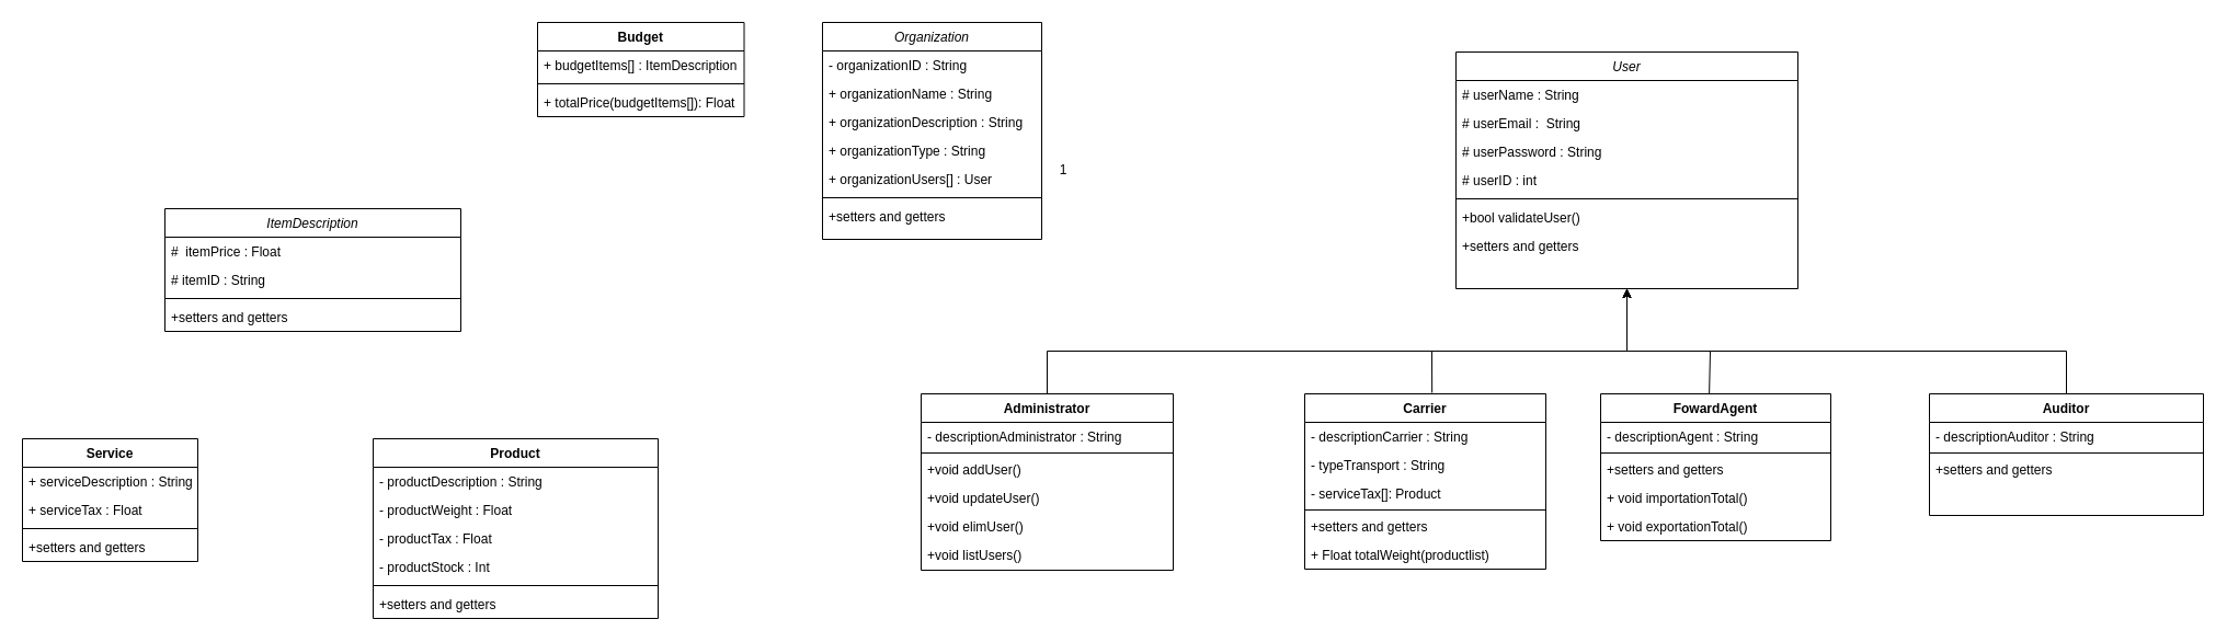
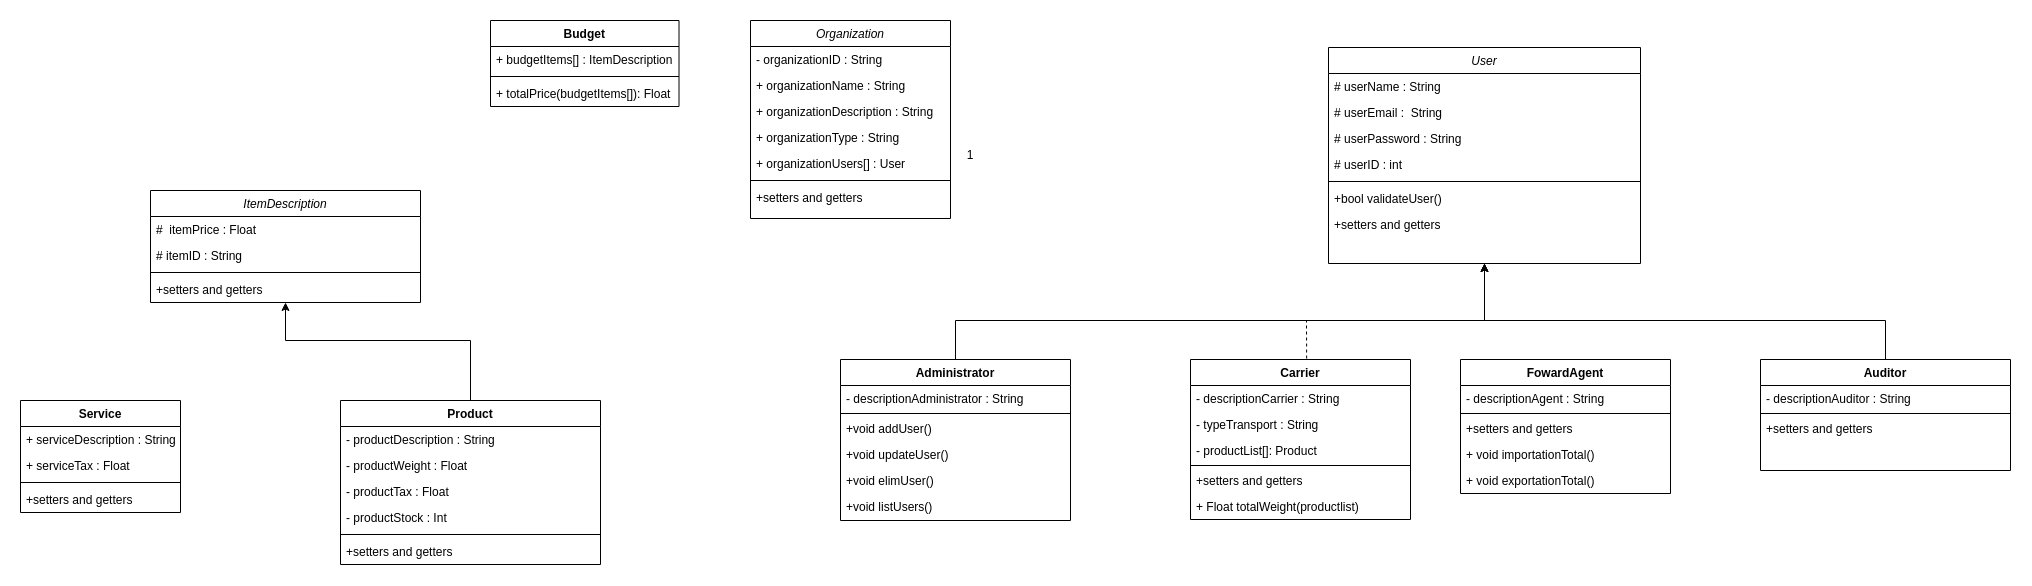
  <mxCell id="0" />
  <mxCell id="1" parent="0" />
  <mxCell id="2" value="Organization" style="swimlane;fontStyle=2;align=center;verticalAlign=top;childLayout=stackLayout;horizontal=1;startSize=26;horizontalStack=0;resizeParent=1;resizeLast=0;collapsible=1;marginBottom=0;rounded=0;shadow=0;strokeWidth=1;" parent="1" vertex="1"><mxGeometry x="750" y="20" width="200" height="198" as="geometry"><mxRectangle x="230" y="140" width="160" height="26" as="alternateBounds" /></mxGeometry></mxCell>
  <mxCell id="3" value="- organizationID : String" style="text;align=left;verticalAlign=top;spacingLeft=4;spacingRight=4;overflow=hidden;rotatable=0;points=[[0,0.5],[1,0.5]];portConstraint=eastwest;" parent="2" vertex="1"><mxGeometry y="26" width="200" height="26" as="geometry" /></mxCell>
  <mxCell id="4" value="+ organizationName : String" style="text;align=left;verticalAlign=top;spacingLeft=4;spacingRight=4;overflow=hidden;rotatable=0;points=[[0,0.5],[1,0.5]];portConstraint=eastwest;rounded=0;shadow=0;html=0;" parent="2" vertex="1"><mxGeometry y="52" width="200" height="26" as="geometry" /></mxCell>
  <mxCell id="5" value="+ organizationDescription : String" style="text;align=left;verticalAlign=top;spacingLeft=4;spacingRight=4;overflow=hidden;rotatable=0;points=[[0,0.5],[1,0.5]];portConstraint=eastwest;rounded=0;shadow=0;html=0;" parent="2" vertex="1"><mxGeometry y="78" width="200" height="26" as="geometry" /></mxCell>
  <mxCell id="6" value="+ organizationType : String" style="text;align=left;verticalAlign=top;spacingLeft=4;spacingRight=4;overflow=hidden;rotatable=0;points=[[0,0.5],[1,0.5]];portConstraint=eastwest;rounded=0;shadow=0;html=0;" parent="2" vertex="1"><mxGeometry y="104" width="200" height="26" as="geometry" /></mxCell>
  <mxCell id="7" value="+ organizationUsers[] : User" style="text;align=left;verticalAlign=top;spacingLeft=4;spacingRight=4;overflow=hidden;rotatable=0;points=[[0,0.5],[1,0.5]];portConstraint=eastwest;rounded=0;shadow=0;html=0;" parent="2" vertex="1"><mxGeometry y="130" width="200" height="26" as="geometry" /></mxCell>
  <mxCell id="8" value="" style="line;html=1;strokeWidth=1;align=left;verticalAlign=middle;spacingTop=-1;spacingLeft=3;spacingRight=3;rotatable=0;labelPosition=right;points=[];portConstraint=eastwest;" parent="2" vertex="1"><mxGeometry y="156" width="200" height="8" as="geometry" /></mxCell>
  <mxCell id="9" value="+setters and getters" style="text;align=left;verticalAlign=top;spacingLeft=4;spacingRight=4;overflow=hidden;rotatable=0;points=[[0,0.5],[1,0.5]];portConstraint=eastwest;" parent="2" vertex="1"><mxGeometry y="164" width="200" height="26" as="geometry" /></mxCell>
  <mxCell id="10" value="Administrator" style="swimlane;fontStyle=1;align=center;verticalAlign=top;childLayout=stackLayout;horizontal=1;startSize=26;horizontalStack=0;resizeParent=1;resizeLast=0;collapsible=1;marginBottom=0;rounded=0;shadow=0;strokeWidth=1;" parent="1" vertex="1"><mxGeometry x="840" y="359" width="230" height="161" as="geometry"><mxRectangle x="340" y="380" width="170" height="26" as="alternateBounds" /></mxGeometry></mxCell>
  <mxCell id="11" value="- descriptionAdministrator : String " style="text;strokeColor=none;fillColor=none;align=left;verticalAlign=top;spacingLeft=4;spacingRight=4;overflow=hidden;rotatable=0;points=[[0,0.5],[1,0.5]];portConstraint=eastwest;" parent="10" vertex="1"><mxGeometry y="26" width="230" height="26" as="geometry" /></mxCell>
  <mxCell id="12" value="" style="line;html=1;strokeWidth=1;align=left;verticalAlign=middle;spacingTop=-1;spacingLeft=3;spacingRight=3;rotatable=0;labelPosition=right;points=[];portConstraint=eastwest;" parent="10" vertex="1"><mxGeometry y="52" width="230" height="4" as="geometry" /></mxCell>
  <mxCell id="13" value="+void addUser()&#10;" style="text;align=left;verticalAlign=top;spacingLeft=4;spacingRight=4;overflow=hidden;rotatable=0;points=[[0,0.5],[1,0.5]];portConstraint=eastwest;" parent="10" vertex="1"><mxGeometry y="56" width="230" height="26" as="geometry" /></mxCell>
  <mxCell id="14" value="+void updateUser()&#10;" style="text;align=left;verticalAlign=top;spacingLeft=4;spacingRight=4;overflow=hidden;rotatable=0;points=[[0,0.5],[1,0.5]];portConstraint=eastwest;" parent="10" vertex="1"><mxGeometry y="82" width="230" height="26" as="geometry" /></mxCell>
  <mxCell id="15" value="+void elimUser()" style="text;align=left;verticalAlign=top;spacingLeft=4;spacingRight=4;overflow=hidden;rotatable=0;points=[[0,0.5],[1,0.5]];portConstraint=eastwest;" parent="10" vertex="1"><mxGeometry y="108" width="230" height="26" as="geometry" /></mxCell>
  <mxCell id="16" value="+void listUsers()" style="text;align=left;verticalAlign=top;spacingLeft=4;spacingRight=4;overflow=hidden;rotatable=0;points=[[0,0.5],[1,0.5]];portConstraint=eastwest;" parent="10" vertex="1"><mxGeometry y="134" width="230" height="26" as="geometry" /></mxCell>
  <mxCell id="17" value="User" style="swimlane;fontStyle=2;align=center;verticalAlign=top;childLayout=stackLayout;horizontal=1;startSize=26;horizontalStack=0;resizeParent=1;resizeLast=0;collapsible=1;marginBottom=0;rounded=0;shadow=0;strokeWidth=1;" parent="1" vertex="1"><mxGeometry x="1328" y="47" width="312" height="216" as="geometry"><mxRectangle x="550" y="140" width="160" height="26" as="alternateBounds" /></mxGeometry></mxCell>
  <mxCell id="18" value="# userName : String " style="text;align=left;verticalAlign=top;spacingLeft=4;spacingRight=4;overflow=hidden;rotatable=0;points=[[0,0.5],[1,0.5]];portConstraint=eastwest;" parent="17" vertex="1"><mxGeometry y="26" width="312" height="26" as="geometry" /></mxCell>
  <mxCell id="19" value="# userEmail :  String " style="text;align=left;verticalAlign=top;spacingLeft=4;spacingRight=4;overflow=hidden;rotatable=0;points=[[0,0.5],[1,0.5]];portConstraint=eastwest;rounded=0;shadow=0;html=0;" parent="17" vertex="1"><mxGeometry y="52" width="312" height="26" as="geometry" /></mxCell>
  <mxCell id="20" value=" # userPassword : String  &#10;" style="text;align=left;verticalAlign=top;spacingLeft=4;spacingRight=4;overflow=hidden;rotatable=0;points=[[0,0.5],[1,0.5]];portConstraint=eastwest;rounded=0;shadow=0;html=0;" parent="17" vertex="1"><mxGeometry y="78" width="312" height="26" as="geometry" /></mxCell>
  <mxCell id="21" value=" # userID : int&#10;" style="text;align=left;verticalAlign=top;spacingLeft=4;spacingRight=4;overflow=hidden;rotatable=0;points=[[0,0.5],[1,0.5]];portConstraint=eastwest;rounded=0;shadow=0;html=0;" parent="17" vertex="1"><mxGeometry y="104" width="312" height="26" as="geometry" /></mxCell>
  <mxCell id="22" value="" style="line;html=1;strokeWidth=1;align=left;verticalAlign=middle;spacingTop=-1;spacingLeft=3;spacingRight=3;rotatable=0;labelPosition=right;points=[];portConstraint=eastwest;" parent="17" vertex="1"><mxGeometry y="130" width="312" height="8" as="geometry" /></mxCell>
  <mxCell id="23" value="+bool validateUser()&#10;" style="text;align=left;verticalAlign=top;spacingLeft=4;spacingRight=4;overflow=hidden;rotatable=0;points=[[0,0.5],[1,0.5]];portConstraint=eastwest;" parent="17" vertex="1"><mxGeometry y="138" width="312" height="26" as="geometry" /></mxCell>
  <mxCell id="24" value="+setters and getters" style="text;align=left;verticalAlign=top;spacingLeft=4;spacingRight=4;overflow=hidden;rotatable=0;points=[[0,0.5],[1,0.5]];portConstraint=eastwest;" parent="17" vertex="1"><mxGeometry y="164" width="312" height="26" as="geometry" /></mxCell>
  <mxCell id="25" value="Service" style="swimlane;fontStyle=1;align=center;verticalAlign=top;childLayout=stackLayout;horizontal=1;startSize=26;horizontalStack=0;resizeParent=1;resizeParentMax=0;resizeLast=0;collapsible=1;marginBottom=0;" parent="1" vertex="1"><mxGeometry x="20" y="400" width="160" height="112" as="geometry" /></mxCell>
  <mxCell id="26" value="+ serviceDescription : String" style="text;strokeColor=none;fillColor=none;align=left;verticalAlign=top;spacingLeft=4;spacingRight=4;overflow=hidden;rotatable=0;points=[[0,0.5],[1,0.5]];portConstraint=eastwest;" parent="25" vertex="1"><mxGeometry y="26" width="160" height="26" as="geometry" /></mxCell>
  <mxCell id="27" value="+ serviceTax : Float" style="text;strokeColor=none;fillColor=none;align=left;verticalAlign=top;spacingLeft=4;spacingRight=4;overflow=hidden;rotatable=0;points=[[0,0.5],[1,0.5]];portConstraint=eastwest;" parent="25" vertex="1"><mxGeometry y="52" width="160" height="26" as="geometry" /></mxCell>
  <mxCell id="28" value="" style="line;strokeWidth=1;fillColor=none;align=left;verticalAlign=middle;spacingTop=-1;spacingLeft=3;spacingRight=3;rotatable=0;labelPosition=right;points=[];portConstraint=eastwest;" parent="25" vertex="1"><mxGeometry y="78" width="160" height="8" as="geometry" /></mxCell>
  <mxCell id="29" value="+setters and getters" style="text;align=left;verticalAlign=top;spacingLeft=4;spacingRight=4;overflow=hidden;rotatable=0;points=[[0,0.5],[1,0.5]];portConstraint=eastwest;" parent="25" vertex="1"><mxGeometry y="86" width="160" height="26" as="geometry" /></mxCell>
  <mxCell id="30" value="Product" style="swimlane;fontStyle=1;align=center;verticalAlign=top;childLayout=stackLayout;horizontal=1;startSize=26;horizontalStack=0;resizeParent=1;resizeParentMax=0;resizeLast=0;collapsible=1;marginBottom=0;" parent="1" vertex="1"><mxGeometry x="340" y="400" width="260" height="164" as="geometry" /></mxCell>
  <mxCell id="31" value="- productDescription : String &#10;" style="text;strokeColor=none;fillColor=none;align=left;verticalAlign=top;spacingLeft=4;spacingRight=4;overflow=hidden;rotatable=0;points=[[0,0.5],[1,0.5]];portConstraint=eastwest;" parent="30" vertex="1"><mxGeometry y="26" width="260" height="26" as="geometry" /></mxCell>
  <mxCell id="32" value="- productWeight : Float&#10;" style="text;strokeColor=none;fillColor=none;align=left;verticalAlign=top;spacingLeft=4;spacingRight=4;overflow=hidden;rotatable=0;points=[[0,0.5],[1,0.5]];portConstraint=eastwest;" parent="30" vertex="1"><mxGeometry y="52" width="260" height="26" as="geometry" /></mxCell>
  <mxCell id="33" value="- productTax : Float&#10;" style="text;strokeColor=none;fillColor=none;align=left;verticalAlign=top;spacingLeft=4;spacingRight=4;overflow=hidden;rotatable=0;points=[[0,0.5],[1,0.5]];portConstraint=eastwest;" parent="30" vertex="1"><mxGeometry y="78" width="260" height="26" as="geometry" /></mxCell>
  <mxCell id="34" value="- productStock : Int&#10;" style="text;strokeColor=none;fillColor=none;align=left;verticalAlign=top;spacingLeft=4;spacingRight=4;overflow=hidden;rotatable=0;points=[[0,0.5],[1,0.5]];portConstraint=eastwest;" parent="30" vertex="1"><mxGeometry y="104" width="260" height="26" as="geometry" /></mxCell>
  <mxCell id="35" value="" style="line;strokeWidth=1;fillColor=none;align=left;verticalAlign=middle;spacingTop=-1;spacingLeft=3;spacingRight=3;rotatable=0;labelPosition=right;points=[];portConstraint=eastwest;" parent="30" vertex="1"><mxGeometry y="130" width="260" height="8" as="geometry" /></mxCell>
  <mxCell id="36" value="+setters and getters" style="text;align=left;verticalAlign=top;spacingLeft=4;spacingRight=4;overflow=hidden;rotatable=0;points=[[0,0.5],[1,0.5]];portConstraint=eastwest;" parent="30" vertex="1"><mxGeometry y="138" width="260" height="26" as="geometry" /></mxCell>
  <mxCell id="37" value="ItemDescription" style="swimlane;fontStyle=2;align=center;verticalAlign=top;childLayout=stackLayout;horizontal=1;startSize=26;horizontalStack=0;resizeParent=1;resizeParentMax=0;resizeLast=0;collapsible=1;marginBottom=0;" parent="1" vertex="1"><mxGeometry x="150" y="190" width="270" height="112" as="geometry" /></mxCell>
  <mxCell id="38" value="#  itemPrice : Float&#10;" style="text;strokeColor=none;fillColor=none;align=left;verticalAlign=top;spacingLeft=4;spacingRight=4;overflow=hidden;rotatable=0;points=[[0,0.5],[1,0.5]];portConstraint=eastwest;" parent="37" vertex="1"><mxGeometry y="26" width="270" height="26" as="geometry" /></mxCell>
  <mxCell id="39" value="# itemID : String" style="text;strokeColor=none;fillColor=none;align=left;verticalAlign=top;spacingLeft=4;spacingRight=4;overflow=hidden;rotatable=0;points=[[0,0.5],[1,0.5]];portConstraint=eastwest;" parent="37" vertex="1"><mxGeometry y="52" width="270" height="26" as="geometry" /></mxCell>
  <mxCell id="40" value="" style="line;strokeWidth=1;fillColor=none;align=left;verticalAlign=middle;spacingTop=-1;spacingLeft=3;spacingRight=3;rotatable=0;labelPosition=right;points=[];portConstraint=eastwest;" parent="37" vertex="1"><mxGeometry y="78" width="270" height="8" as="geometry" /></mxCell>
  <mxCell id="41" value="+setters and getters" style="text;align=left;verticalAlign=top;spacingLeft=4;spacingRight=4;overflow=hidden;rotatable=0;points=[[0,0.5],[1,0.5]];portConstraint=eastwest;" parent="37" vertex="1"><mxGeometry y="86" width="270" height="26" as="geometry" /></mxCell>
  <mxCell id="42" value="Carrier" style="swimlane;fontStyle=1;align=center;verticalAlign=top;childLayout=stackLayout;horizontal=1;startSize=26;horizontalStack=0;resizeParent=1;resizeLast=0;collapsible=1;marginBottom=0;rounded=0;shadow=0;strokeWidth=1;" parent="1" vertex="1"><mxGeometry x="1190" y="359" width="220" height="160" as="geometry"><mxRectangle x="340" y="380" width="170" height="26" as="alternateBounds" /></mxGeometry></mxCell>
  <mxCell id="43" value="- descriptionCarrier : String " style="text;strokeColor=none;fillColor=none;align=left;verticalAlign=top;spacingLeft=4;spacingRight=4;overflow=hidden;rotatable=0;points=[[0,0.5],[1,0.5]];portConstraint=eastwest;" parent="42" vertex="1"><mxGeometry y="26" width="220" height="26" as="geometry" /></mxCell>
  <mxCell id="44" value="- typeTransport : String " style="text;strokeColor=none;fillColor=none;align=left;verticalAlign=top;spacingLeft=4;spacingRight=4;overflow=hidden;rotatable=0;points=[[0,0.5],[1,0.5]];portConstraint=eastwest;" parent="42" vertex="1"><mxGeometry y="52" width="220" height="26" as="geometry" /></mxCell>
- <mxCell id="45" value="- serviceTax[]: Product " style="text;strokeColor=none;fillColor=none;align=left;verticalAlign=top;spacingLeft=4;spacingRight=4;overflow=hidden;rotatable=0;points=[[0,0.5],[1,0.5]];portConstraint=eastwest;" parent="42" vertex="1"><mxGeometry y="78" width="220" height="26" as="geometry" /></mxCell>
+ <mxCell id="45" value="- productList[]: Product " style="text;strokeColor=none;fillColor=none;align=left;verticalAlign=top;spacingLeft=4;spacingRight=4;overflow=hidden;rotatable=0;points=[[0,0.5],[1,0.5]];portConstraint=eastwest;" parent="42" vertex="1"><mxGeometry y="78" width="220" height="26" as="geometry" /></mxCell>
  <mxCell id="46" value="" style="line;html=1;strokeWidth=1;align=left;verticalAlign=middle;spacingTop=-1;spacingLeft=3;spacingRight=3;rotatable=0;labelPosition=right;points=[];portConstraint=eastwest;" parent="42" vertex="1"><mxGeometry y="104" width="220" height="4" as="geometry" /></mxCell>
  <mxCell id="47" value="+setters and getters" style="text;align=left;verticalAlign=top;spacingLeft=4;spacingRight=4;overflow=hidden;rotatable=0;points=[[0,0.5],[1,0.5]];portConstraint=eastwest;" parent="42" vertex="1"><mxGeometry y="108" width="220" height="26" as="geometry" /></mxCell>
  <mxCell id="48" value="+ Float totalWeight(productlist)&#10;" style="text;align=left;verticalAlign=top;spacingLeft=4;spacingRight=4;overflow=hidden;rotatable=0;points=[[0,0.5],[1,0.5]];portConstraint=eastwest;" parent="42" vertex="1"><mxGeometry y="134" width="220" height="26" as="geometry" /></mxCell>
  <mxCell id="49" value="FowardAgent" style="swimlane;fontStyle=1;align=center;verticalAlign=top;childLayout=stackLayout;horizontal=1;startSize=26;horizontalStack=0;resizeParent=1;resizeLast=0;collapsible=1;marginBottom=0;rounded=0;shadow=0;strokeWidth=1;" parent="1" vertex="1"><mxGeometry x="1460" y="359" width="210" height="134" as="geometry"><mxRectangle x="340" y="380" width="170" height="26" as="alternateBounds" /></mxGeometry></mxCell>
  <mxCell id="50" value="- descriptionAgent : String " style="text;strokeColor=none;fillColor=none;align=left;verticalAlign=top;spacingLeft=4;spacingRight=4;overflow=hidden;rotatable=0;points=[[0,0.5],[1,0.5]];portConstraint=eastwest;" parent="49" vertex="1"><mxGeometry y="26" width="210" height="26" as="geometry" /></mxCell>
  <mxCell id="51" value="" style="line;html=1;strokeWidth=1;align=left;verticalAlign=middle;spacingTop=-1;spacingLeft=3;spacingRight=3;rotatable=0;labelPosition=right;points=[];portConstraint=eastwest;" parent="49" vertex="1"><mxGeometry y="52" width="210" height="4" as="geometry" /></mxCell>
  <mxCell id="52" value="+setters and getters" style="text;align=left;verticalAlign=top;spacingLeft=4;spacingRight=4;overflow=hidden;rotatable=0;points=[[0,0.5],[1,0.5]];portConstraint=eastwest;" parent="49" vertex="1"><mxGeometry y="56" width="210" height="26" as="geometry" /></mxCell>
  <mxCell id="53" value="+ void importationTotal()&#10;" style="text;align=left;verticalAlign=top;spacingLeft=4;spacingRight=4;overflow=hidden;rotatable=0;points=[[0,0.5],[1,0.5]];portConstraint=eastwest;" parent="49" vertex="1"><mxGeometry y="82" width="210" height="26" as="geometry" /></mxCell>
  <mxCell id="54" value="+ void exportationTotal()&#10;" style="text;align=left;verticalAlign=top;spacingLeft=4;spacingRight=4;overflow=hidden;rotatable=0;points=[[0,0.5],[1,0.5]];portConstraint=eastwest;" parent="49" vertex="1"><mxGeometry y="108" width="210" height="26" as="geometry" /></mxCell>
  <mxCell id="55" value="Auditor" style="swimlane;fontStyle=1;align=center;verticalAlign=top;childLayout=stackLayout;horizontal=1;startSize=26;horizontalStack=0;resizeParent=1;resizeLast=0;collapsible=1;marginBottom=0;rounded=0;shadow=0;strokeWidth=1;" parent="1" vertex="1"><mxGeometry x="1760" y="359" width="250" height="111" as="geometry"><mxRectangle x="340" y="380" width="170" height="26" as="alternateBounds" /></mxGeometry></mxCell>
  <mxCell id="56" value="- descriptionAuditor : String " style="text;strokeColor=none;fillColor=none;align=left;verticalAlign=top;spacingLeft=4;spacingRight=4;overflow=hidden;rotatable=0;points=[[0,0.5],[1,0.5]];portConstraint=eastwest;" parent="55" vertex="1"><mxGeometry y="26" width="250" height="26" as="geometry" /></mxCell>
  <mxCell id="57" value="" style="line;html=1;strokeWidth=1;align=left;verticalAlign=middle;spacingTop=-1;spacingLeft=3;spacingRight=3;rotatable=0;labelPosition=right;points=[];portConstraint=eastwest;" parent="55" vertex="1"><mxGeometry y="52" width="250" height="4" as="geometry" /></mxCell>
  <mxCell id="58" value="+setters and getters" style="text;align=left;verticalAlign=top;spacingLeft=4;spacingRight=4;overflow=hidden;rotatable=0;points=[[0,0.5],[1,0.5]];portConstraint=eastwest;" parent="55" vertex="1"><mxGeometry y="56" width="250" height="26" as="geometry" /></mxCell>
  <mxCell id="59" value="" style="endArrow=classic;html=1;rounded=0;exitX=0.5;exitY=0;exitDx=0;exitDy=0;entryX=0.5;entryY=1;entryDx=0;entryDy=0;" parent="1" source="10" target="17" edge="1"><mxGeometry width="50" height="50" relative="1" as="geometry"><mxPoint x="1010" y="276" as="sourcePoint" /><mxPoint x="1140" y="270" as="targetPoint" /><Array as="points"><mxPoint x="955" y="320" /><mxPoint x="1484" y="320" /></Array></mxGeometry></mxCell>
- <mxCell id="60" value="" style="endArrow=classic;html=1;rounded=0;exitX=0.528;exitY=-0.006;exitDx=0;exitDy=0;exitPerimeter=0;entryX=0.5;entryY=1;entryDx=0;entryDy=0;" parent="1" source="42" target="17" edge="1"><mxGeometry width="50" height="50" relative="1" as="geometry"><mxPoint x="1300" y="350" as="sourcePoint" /><mxPoint x="1440" y="320" as="targetPoint" /><Array as="points"><mxPoint x="1306" y="320" /><mxPoint x="1484" y="320" /></Array></mxGeometry></mxCell>
- <mxCell id="61" value="" style="endArrow=classic;html=1;rounded=0;exitX=0.472;exitY=-0.003;exitDx=0;exitDy=0;exitPerimeter=0;entryX=0.5;entryY=1;entryDx=0;entryDy=0;" parent="1" source="49" target="17" edge="1"><mxGeometry width="50" height="50" relative="1" as="geometry"><mxPoint x="1510" y="350" as="sourcePoint" /><mxPoint x="1440" y="320" as="targetPoint" /><Array as="points"><mxPoint x="1560" y="320" /><mxPoint x="1484" y="320" /></Array></mxGeometry></mxCell>
+ <mxCell id="60" value="" style="endArrow=classic;html=1;rounded=0;exitX=0.528;exitY=-0.006;exitDx=0;exitDy=0;exitPerimeter=0;entryX=0.5;entryY=1;entryDx=0;entryDy=0;dashed=1;" parent="1" source="42" target="17" edge="1"><mxGeometry width="50" height="50" relative="1" as="geometry"><mxPoint x="1300" y="350" as="sourcePoint" /><mxPoint x="1440" y="320" as="targetPoint" /><Array as="points"><mxPoint x="1306" y="320" /><mxPoint x="1484" y="320" /></Array></mxGeometry></mxCell>
  <mxCell id="62" value="" style="endArrow=classic;html=1;rounded=0;exitX=0.5;exitY=0;exitDx=0;exitDy=0;entryX=0.5;entryY=1;entryDx=0;entryDy=0;" parent="1" source="55" target="17" edge="1"><mxGeometry width="50" height="50" relative="1" as="geometry"><mxPoint x="1630" y="370" as="sourcePoint" /><mxPoint x="1730" y="290" as="targetPoint" /><Array as="points"><mxPoint x="1885" y="320" /><mxPoint x="1484" y="320" /></Array></mxGeometry></mxCell>
+ <mxCell id="63" value="" style="endArrow=classic;html=1;rounded=0;exitX=0.5;exitY=0;exitDx=0;exitDy=0;entryX=0.5;entryY=1;entryDx=0;entryDy=0;" parent="1" source="30" target="37" edge="1"><mxGeometry width="50" height="50" relative="1" as="geometry"><mxPoint x="460" y="400" as="sourcePoint" /><mxPoint x="510" y="350" as="targetPoint" /><Array as="points"><mxPoint x="470" y="340" /><mxPoint x="285" y="340" /></Array></mxGeometry></mxCell>
  <mxCell id="64" value="Budget" style="swimlane;fontStyle=1;align=center;verticalAlign=top;childLayout=stackLayout;horizontal=1;startSize=26;horizontalStack=0;resizeParent=1;resizeParentMax=0;resizeLast=0;collapsible=1;marginBottom=0;" parent="1" vertex="1"><mxGeometry x="490" y="20" width="188.5" height="86" as="geometry" /></mxCell>
  <mxCell id="65" value="+ budgetItems[] : ItemDescription" style="text;strokeColor=none;fillColor=none;align=left;verticalAlign=top;spacingLeft=4;spacingRight=4;overflow=hidden;rotatable=0;points=[[0,0.5],[1,0.5]];portConstraint=eastwest;" parent="64" vertex="1"><mxGeometry y="26" width="188.5" height="26" as="geometry" /></mxCell>
  <mxCell id="66" value="" style="line;strokeWidth=1;fillColor=none;align=left;verticalAlign=middle;spacingTop=-1;spacingLeft=3;spacingRight=3;rotatable=0;labelPosition=right;points=[];portConstraint=eastwest;" parent="64" vertex="1"><mxGeometry y="52" width="188.5" height="8" as="geometry" /></mxCell>
  <mxCell id="67" value="+ totalPrice(budgetItems[]): Float" style="text;strokeColor=none;fillColor=none;align=left;verticalAlign=top;spacingLeft=4;spacingRight=4;overflow=hidden;rotatable=0;points=[[0,0.5],[1,0.5]];portConstraint=eastwest;" parent="64" vertex="1"><mxGeometry y="60" width="188.5" height="26" as="geometry" /></mxCell>
  <mxCell id="68" value="1" style="text;html=1;strokeColor=none;fillColor=none;align=center;verticalAlign=middle;whiteSpace=wrap;rounded=0;" parent="1" vertex="1"><mxGeometry x="940" y="140" width="60" height="30" as="geometry" /></mxCell>
